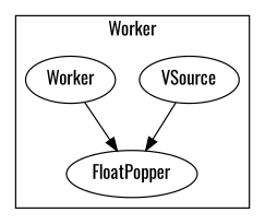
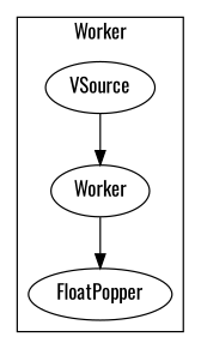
  digraph {
    fontname=Oswald
    node [fontname=Oswald]
    edge [fontname=Oswald]
    n1 [label=VSource]
    n2 [label=Worker]
    n3 [label=FloatPopper]
    subgraph cluster_1 {
      label=Worker
      n1
      n2
      n3
    }
-   n1 -> n3
+   n1 -> n2
    n2 -> n3
  }
